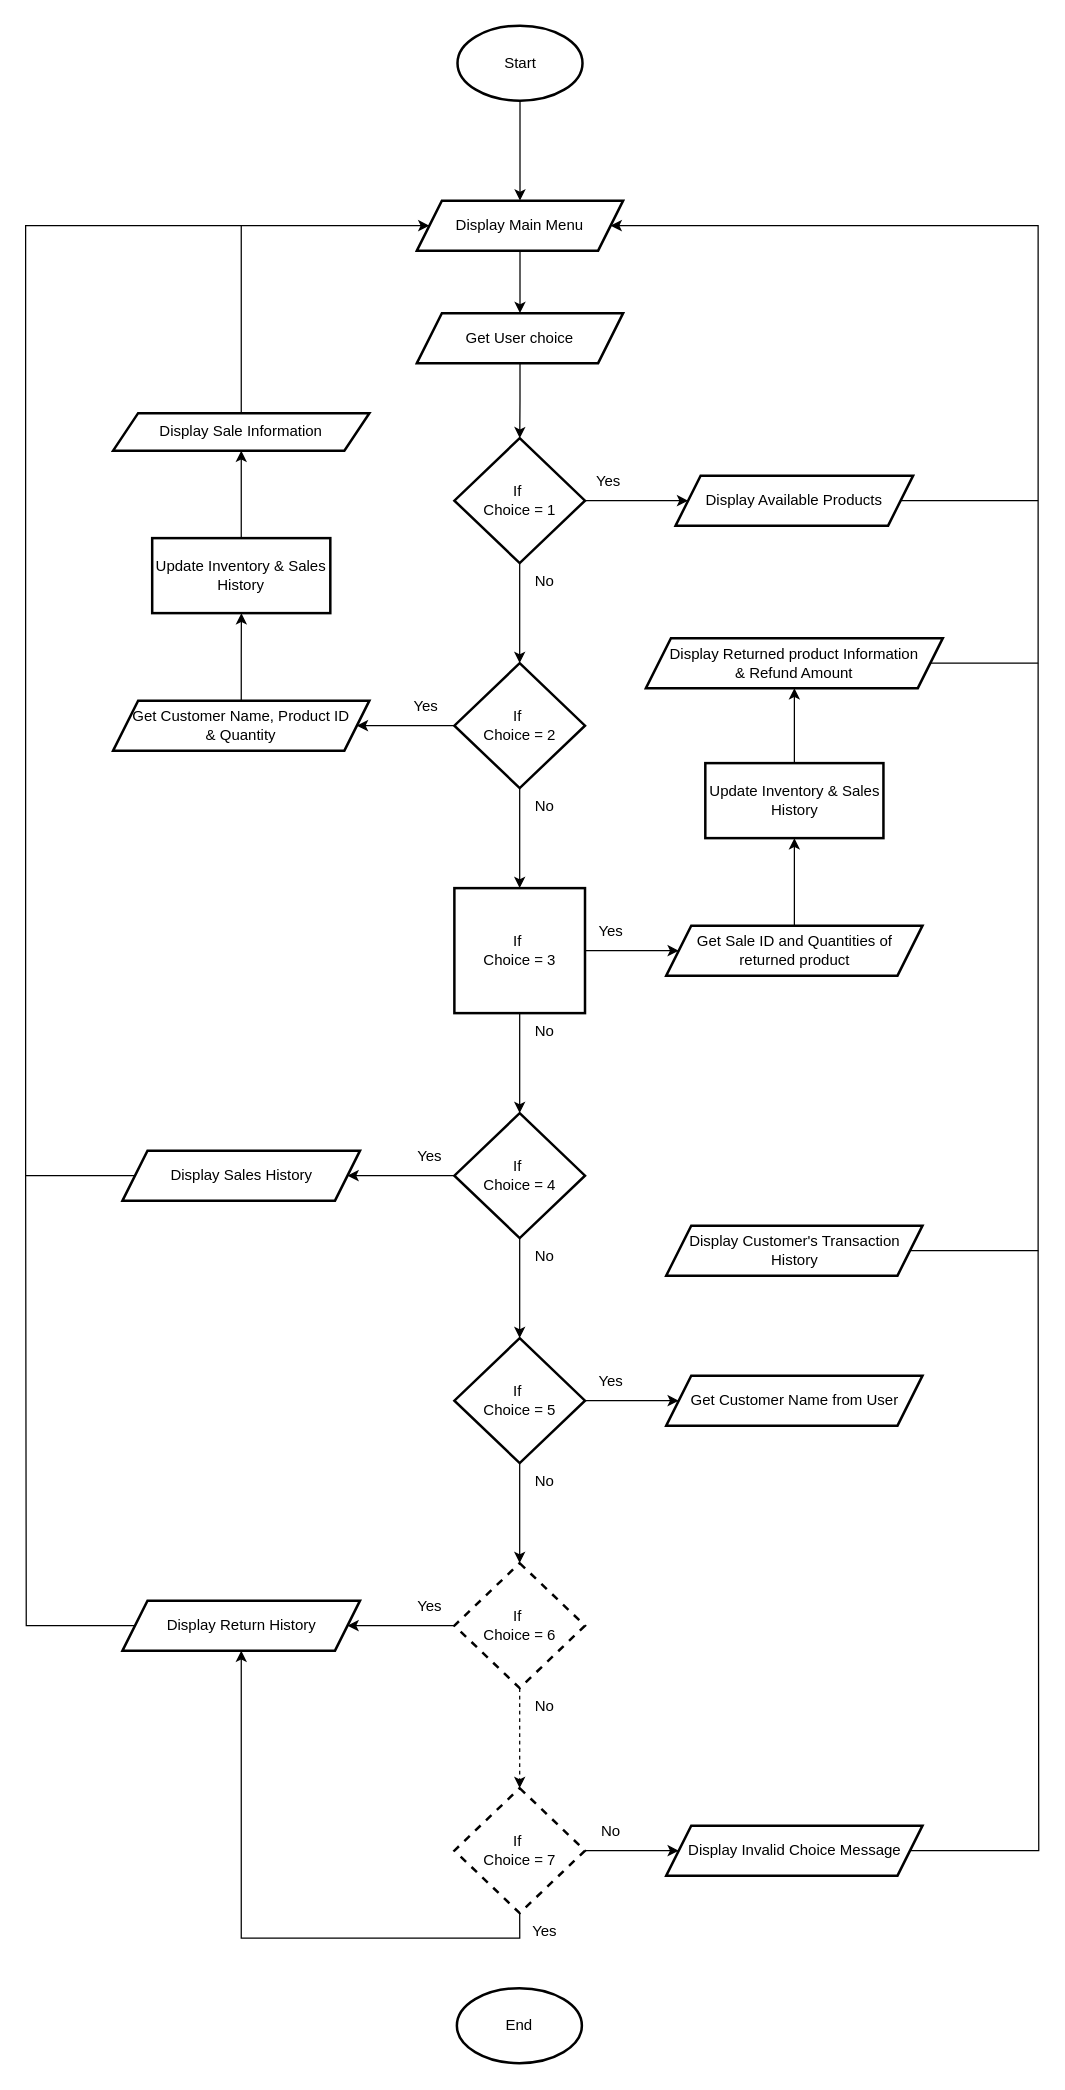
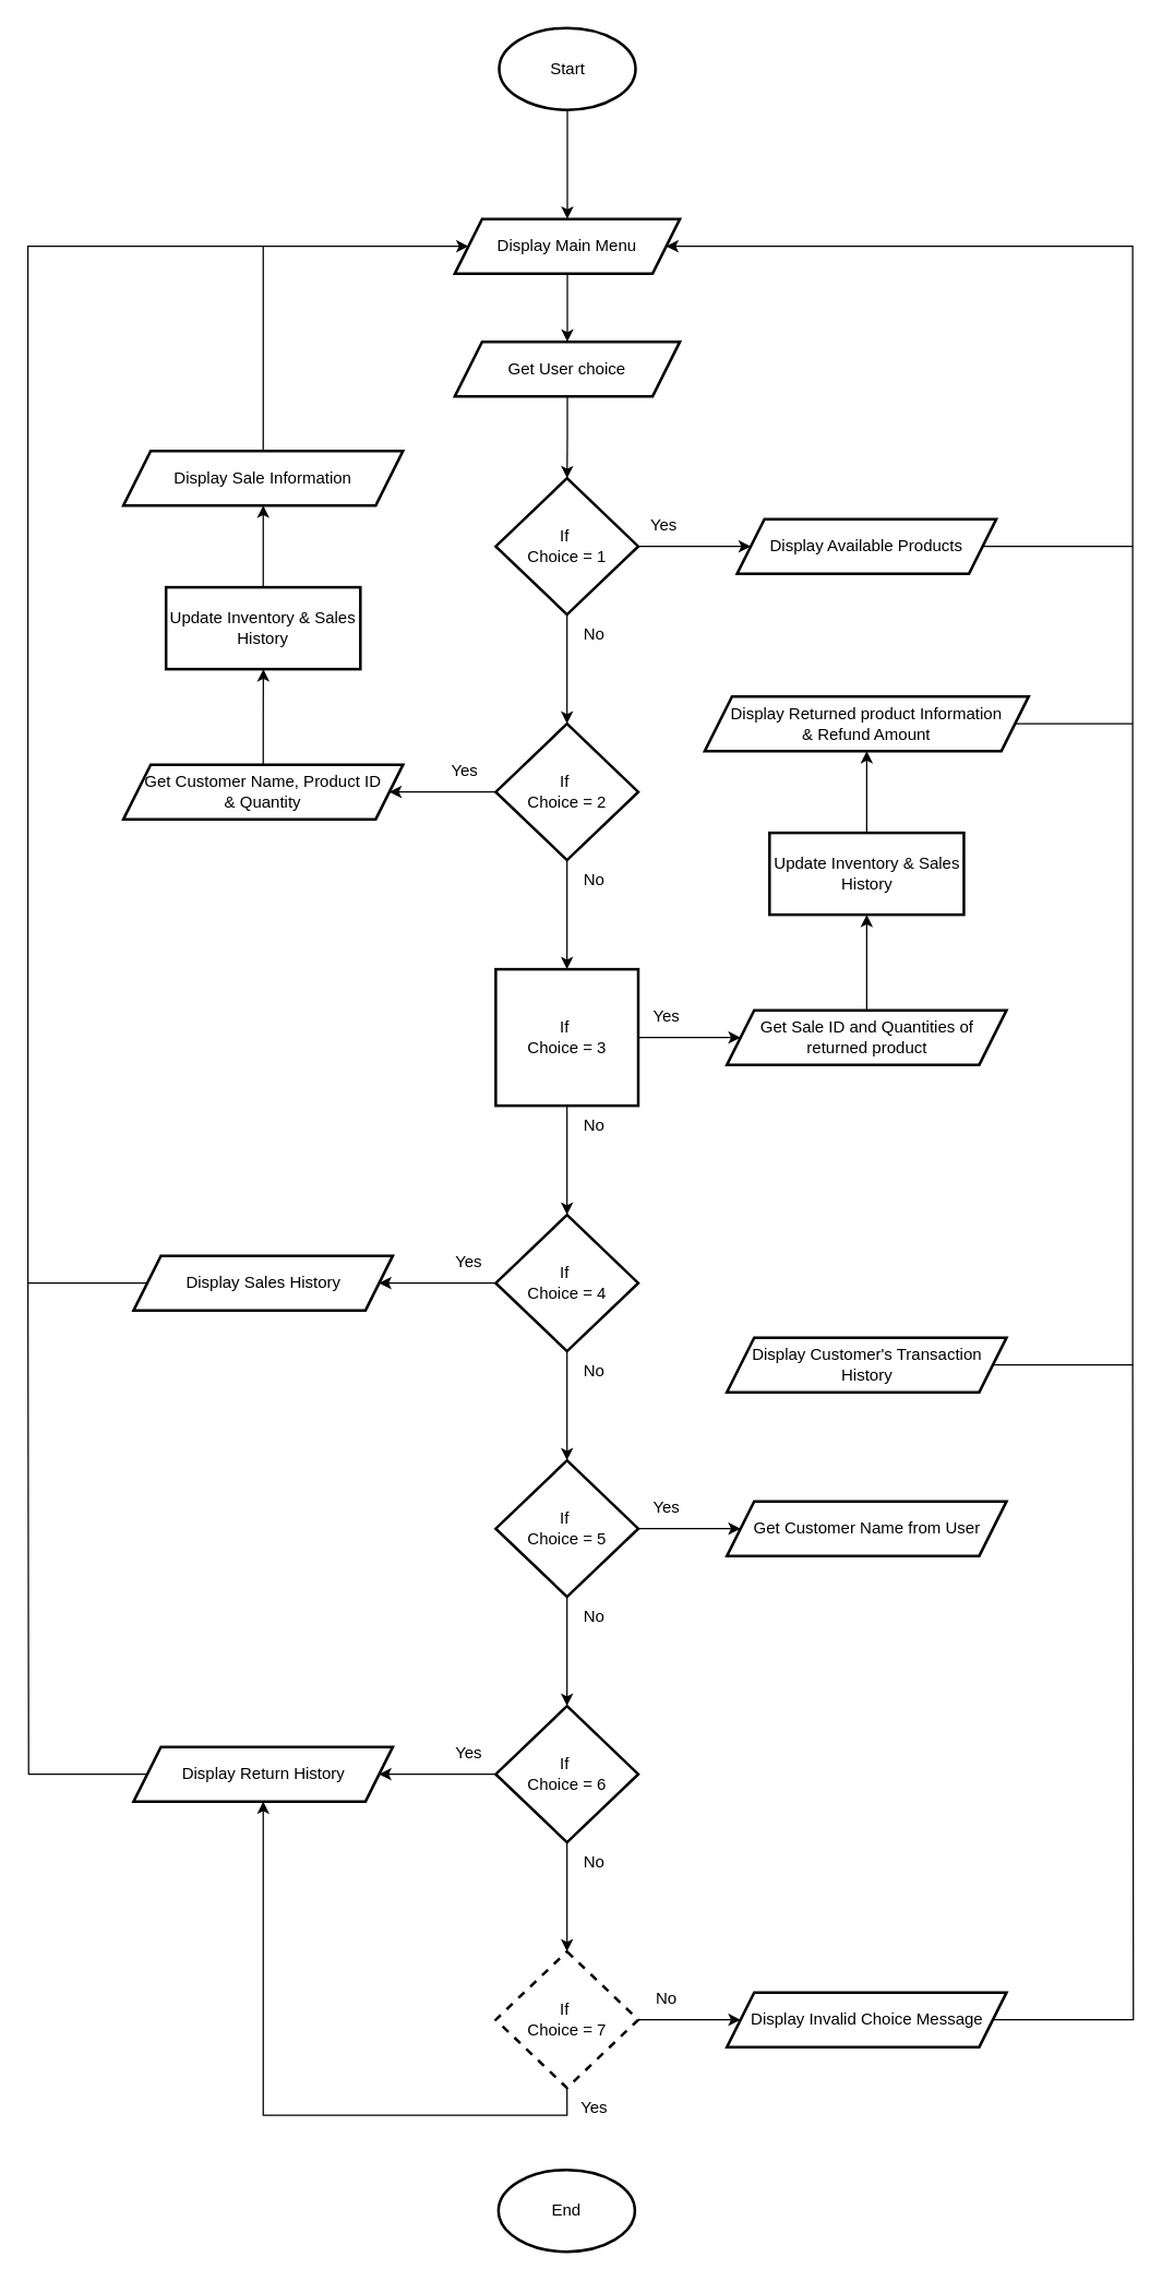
  <mxCell id="0" />
  <mxCell id="1" parent="0" />
  <mxCell id="2" value="" style="edgeStyle=orthogonalEdgeStyle;rounded=0;orthogonalLoop=1;jettySize=auto;html=1;" edge="1" parent="1" source="3" target="5"><mxGeometry relative="1" as="geometry" /></mxCell>
  <mxCell id="3" value="Display Main Menu" style="shape=parallelogram;perimeter=parallelogramPerimeter;whiteSpace=wrap;html=1;fixedSize=1;strokeWidth=2;" vertex="1" parent="1"><mxGeometry x="333" y="160" width="165" height="40" as="geometry" /></mxCell>
  <mxCell id="4" value="" style="edgeStyle=orthogonalEdgeStyle;rounded=0;orthogonalLoop=1;jettySize=auto;html=1;" edge="1" parent="1" source="5" target="8"><mxGeometry relative="1" as="geometry" /></mxCell>
  <mxCell id="5" value="Get User choice" style="shape=parallelogram;perimeter=parallelogramPerimeter;whiteSpace=wrap;html=1;fixedSize=1;strokeWidth=2;" vertex="1" parent="1"><mxGeometry x="333" y="250" width="165" height="40" as="geometry" /></mxCell>
  <mxCell id="6" style="edgeStyle=orthogonalEdgeStyle;rounded=0;orthogonalLoop=1;jettySize=auto;html=1;exitX=1;exitY=0.5;exitDx=0;exitDy=0;entryX=0;entryY=0.5;entryDx=0;entryDy=0;" edge="1" parent="1" source="8" target="10"><mxGeometry relative="1" as="geometry" /></mxCell>
  <mxCell id="7" value="" style="edgeStyle=orthogonalEdgeStyle;rounded=0;orthogonalLoop=1;jettySize=auto;html=1;" edge="1" parent="1" source="8" target="13"><mxGeometry relative="1" as="geometry" /></mxCell>
  <mxCell id="8" value="If&amp;nbsp;&lt;br&gt;Choice = 1" style="rhombus;whiteSpace=wrap;html=1;strokeWidth=2;" vertex="1" parent="1"><mxGeometry x="363" y="350" width="104.5" height="100" as="geometry" /></mxCell>
  <mxCell id="9" style="edgeStyle=orthogonalEdgeStyle;rounded=0;orthogonalLoop=1;jettySize=auto;html=1;exitX=1;exitY=0.5;exitDx=0;exitDy=0;endArrow=none;endFill=0;" edge="1" parent="1" source="10"><mxGeometry relative="1" as="geometry"><mxPoint x="830" y="400" as="targetPoint" /></mxGeometry></mxCell>
  <mxCell id="10" value="Display Available Products" style="shape=parallelogram;perimeter=parallelogramPerimeter;whiteSpace=wrap;html=1;fixedSize=1;strokeWidth=2;" vertex="1" parent="1"><mxGeometry x="540" y="380" width="190" height="40" as="geometry" /></mxCell>
  <mxCell id="11" style="edgeStyle=orthogonalEdgeStyle;rounded=0;orthogonalLoop=1;jettySize=auto;html=1;exitX=0;exitY=0.5;exitDx=0;exitDy=0;entryX=1;entryY=0.5;entryDx=0;entryDy=0;" edge="1" parent="1" source="13" target="15"><mxGeometry relative="1" as="geometry" /></mxCell>
  <mxCell id="12" value="" style="edgeStyle=orthogonalEdgeStyle;rounded=0;orthogonalLoop=1;jettySize=auto;html=1;" edge="1" parent="1" source="13" target="22"><mxGeometry relative="1" as="geometry" /></mxCell>
  <mxCell id="13" value="If&amp;nbsp;&lt;br&gt;Choice = 2" style="rhombus;whiteSpace=wrap;html=1;strokeWidth=2;" vertex="1" parent="1"><mxGeometry x="363" y="530" width="104.5" height="100" as="geometry" /></mxCell>
  <mxCell id="14" value="" style="edgeStyle=orthogonalEdgeStyle;rounded=0;orthogonalLoop=1;jettySize=auto;html=1;" edge="1" parent="1" source="15" target="17"><mxGeometry relative="1" as="geometry" /></mxCell>
  <mxCell id="15" value="Get Customer Name, Product ID&lt;br&gt;&amp;amp; Quantity" style="shape=parallelogram;perimeter=parallelogramPerimeter;whiteSpace=wrap;html=1;fixedSize=1;strokeWidth=2;" vertex="1" parent="1"><mxGeometry x="90" y="560" width="205" height="40" as="geometry" /></mxCell>
  <mxCell id="16" style="edgeStyle=orthogonalEdgeStyle;rounded=0;orthogonalLoop=1;jettySize=auto;html=1;exitX=0.5;exitY=0;exitDx=0;exitDy=0;entryX=0.5;entryY=1;entryDx=0;entryDy=0;" edge="1" parent="1" source="17" target="19"><mxGeometry relative="1" as="geometry" /></mxCell>
  <mxCell id="17" value="Update Inventory &amp;amp; Sales History" style="whiteSpace=wrap;html=1;strokeWidth=2;" vertex="1" parent="1"><mxGeometry x="121.25" y="430" width="142.5" height="60" as="geometry" /></mxCell>
  <mxCell id="18" style="edgeStyle=orthogonalEdgeStyle;rounded=0;orthogonalLoop=1;jettySize=auto;html=1;exitX=0.5;exitY=0;exitDx=0;exitDy=0;endArrow=none;endFill=0;" edge="1" parent="1" source="19"><mxGeometry relative="1" as="geometry"><mxPoint x="192.5" y="180" as="targetPoint" /></mxGeometry></mxCell>
- <mxCell id="19" value="Display Sale Information" style="shape=parallelogram;perimeter=parallelogramPerimeter;whiteSpace=wrap;html=1;fixedSize=1;strokeWidth=2;" vertex="1" parent="1"><mxGeometry x="90" y="330" width="205" height="30" as="geometry" /></mxCell>
+ <mxCell id="19" value="Display Sale Information" style="shape=parallelogram;perimeter=parallelogramPerimeter;whiteSpace=wrap;html=1;fixedSize=1;strokeWidth=2;" vertex="1" parent="1"><mxGeometry x="90" y="330" width="205" height="40" as="geometry" /></mxCell>
  <mxCell id="20" style="edgeStyle=orthogonalEdgeStyle;rounded=0;orthogonalLoop=1;jettySize=auto;html=1;exitX=1;exitY=0.5;exitDx=0;exitDy=0;entryX=0;entryY=0.5;entryDx=0;entryDy=0;" edge="1" parent="1" source="22" target="24"><mxGeometry relative="1" as="geometry" /></mxCell>
  <mxCell id="21" value="" style="edgeStyle=orthogonalEdgeStyle;rounded=0;orthogonalLoop=1;jettySize=auto;html=1;" edge="1" parent="1" source="22" target="31"><mxGeometry relative="1" as="geometry" /></mxCell>
  <mxCell id="22" value="If&amp;nbsp;&lt;br&gt;Choice = 3" style="whiteSpace=wrap;html=1;strokeWidth=2;rounded=0;" vertex="1" parent="1"><mxGeometry x="363" y="710" width="104.5" height="100" as="geometry" /></mxCell>
  <mxCell id="23" style="edgeStyle=orthogonalEdgeStyle;rounded=0;orthogonalLoop=1;jettySize=auto;html=1;exitX=0.5;exitY=0;exitDx=0;exitDy=0;entryX=0.5;entryY=1;entryDx=0;entryDy=0;" edge="1" parent="1" source="24" target="26"><mxGeometry relative="1" as="geometry" /></mxCell>
  <mxCell id="24" value="Get Sale ID and Quantities of returned product" style="shape=parallelogram;perimeter=parallelogramPerimeter;whiteSpace=wrap;html=1;fixedSize=1;strokeWidth=2;" vertex="1" parent="1"><mxGeometry x="532.5" y="740" width="205" height="40" as="geometry" /></mxCell>
  <mxCell id="25" style="edgeStyle=orthogonalEdgeStyle;rounded=0;orthogonalLoop=1;jettySize=auto;html=1;exitX=0.5;exitY=0;exitDx=0;exitDy=0;entryX=0.5;entryY=1;entryDx=0;entryDy=0;" edge="1" parent="1" source="26" target="28"><mxGeometry relative="1" as="geometry" /></mxCell>
  <mxCell id="26" value="Update Inventory &amp;amp; Sales History" style="whiteSpace=wrap;html=1;strokeWidth=2;" vertex="1" parent="1"><mxGeometry x="563.75" y="610" width="142.5" height="60" as="geometry" /></mxCell>
  <mxCell id="27" style="edgeStyle=orthogonalEdgeStyle;rounded=0;orthogonalLoop=1;jettySize=auto;html=1;exitX=1;exitY=0.5;exitDx=0;exitDy=0;entryX=1;entryY=0.5;entryDx=0;entryDy=0;" edge="1" parent="1" source="28" target="3"><mxGeometry relative="1" as="geometry"><Array as="points"><mxPoint x="830" y="530" /><mxPoint x="830" y="180" /></Array></mxGeometry></mxCell>
  <mxCell id="28" value="Display Returned product Information&lt;br&gt;&amp;amp; Refund Amount" style="shape=parallelogram;perimeter=parallelogramPerimeter;whiteSpace=wrap;html=1;fixedSize=1;strokeWidth=2;" vertex="1" parent="1"><mxGeometry x="516.25" y="510" width="237.5" height="40" as="geometry" /></mxCell>
  <mxCell id="29" style="edgeStyle=orthogonalEdgeStyle;rounded=0;orthogonalLoop=1;jettySize=auto;html=1;exitX=0;exitY=0.5;exitDx=0;exitDy=0;entryX=1;entryY=0.5;entryDx=0;entryDy=0;" edge="1" parent="1" source="31" target="33"><mxGeometry relative="1" as="geometry" /></mxCell>
  <mxCell id="30" value="" style="edgeStyle=orthogonalEdgeStyle;rounded=0;orthogonalLoop=1;jettySize=auto;html=1;" edge="1" parent="1" source="31" target="36"><mxGeometry relative="1" as="geometry" /></mxCell>
  <mxCell id="31" value="If&amp;nbsp;&lt;br&gt;Choice = 4" style="rhombus;whiteSpace=wrap;html=1;strokeWidth=2;" vertex="1" parent="1"><mxGeometry x="363" y="890" width="104.5" height="100" as="geometry" /></mxCell>
  <mxCell id="32" style="edgeStyle=orthogonalEdgeStyle;rounded=0;orthogonalLoop=1;jettySize=auto;html=1;exitX=0;exitY=0.5;exitDx=0;exitDy=0;entryX=0;entryY=0.5;entryDx=0;entryDy=0;" edge="1" parent="1" source="33" target="3"><mxGeometry relative="1" as="geometry"><Array as="points"><mxPoint x="20" y="940" /><mxPoint x="20" y="180" /></Array></mxGeometry></mxCell>
  <mxCell id="33" value="Display Sales History" style="shape=parallelogram;perimeter=parallelogramPerimeter;whiteSpace=wrap;html=1;fixedSize=1;strokeWidth=2;" vertex="1" parent="1"><mxGeometry x="97.5" y="920" width="190" height="40" as="geometry" /></mxCell>
  <mxCell id="34" style="edgeStyle=orthogonalEdgeStyle;rounded=0;orthogonalLoop=1;jettySize=auto;html=1;exitX=1;exitY=0.5;exitDx=0;exitDy=0;" edge="1" parent="1" source="36" target="37"><mxGeometry relative="1" as="geometry" /></mxCell>
  <mxCell id="35" value="" style="edgeStyle=orthogonalEdgeStyle;rounded=0;orthogonalLoop=1;jettySize=auto;html=1;" edge="1" parent="1" source="36" target="42"><mxGeometry relative="1" as="geometry" /></mxCell>
  <mxCell id="36" value="If&amp;nbsp;&lt;br&gt;Choice = 5" style="rhombus;whiteSpace=wrap;html=1;strokeWidth=2;" vertex="1" parent="1"><mxGeometry x="363" y="1070" width="104.5" height="100" as="geometry" /></mxCell>
  <mxCell id="37" value="Get Customer Name from User" style="shape=parallelogram;perimeter=parallelogramPerimeter;whiteSpace=wrap;html=1;fixedSize=1;strokeWidth=2;" vertex="1" parent="1"><mxGeometry x="532.5" y="1100" width="205" height="40" as="geometry" /></mxCell>
  <mxCell id="38" style="edgeStyle=orthogonalEdgeStyle;rounded=0;orthogonalLoop=1;jettySize=auto;html=1;exitX=1;exitY=0.5;exitDx=0;exitDy=0;endArrow=none;endFill=0;" edge="1" parent="1" source="39"><mxGeometry relative="1" as="geometry"><mxPoint x="830" y="530" as="targetPoint" /><Array as="points"><mxPoint x="830" y="1000" /></Array></mxGeometry></mxCell>
  <mxCell id="39" value="Display Customer's Transaction History" style="shape=parallelogram;perimeter=parallelogramPerimeter;whiteSpace=wrap;html=1;fixedSize=1;strokeWidth=2;" vertex="1" parent="1"><mxGeometry x="532.5" y="980" width="205" height="40" as="geometry" /></mxCell>
  <mxCell id="40" style="edgeStyle=orthogonalEdgeStyle;rounded=0;orthogonalLoop=1;jettySize=auto;html=1;exitX=0;exitY=0.5;exitDx=0;exitDy=0;entryX=1;entryY=0.5;entryDx=0;entryDy=0;" edge="1" parent="1" source="42" target="44"><mxGeometry relative="1" as="geometry" /></mxCell>
- <mxCell id="41" value="" style="edgeStyle=orthogonalEdgeStyle;rounded=0;orthogonalLoop=1;jettySize=auto;html=1;dashed=1;" edge="1" parent="1" source="42" target="46"><mxGeometry relative="1" as="geometry" /></mxCell>
- <mxCell id="42" value="If&amp;nbsp;&lt;br&gt;Choice = 6" style="rhombus;whiteSpace=wrap;html=1;strokeWidth=2;dashed=1;" vertex="1" parent="1"><mxGeometry x="363" y="1250" width="104.5" height="100" as="geometry" /></mxCell>
+ <mxCell id="41" value="" style="edgeStyle=orthogonalEdgeStyle;rounded=0;orthogonalLoop=1;jettySize=auto;html=1;" edge="1" parent="1" source="42" target="46"><mxGeometry relative="1" as="geometry" /></mxCell>
+ <mxCell id="42" value="If&amp;nbsp;&lt;br&gt;Choice = 6" style="rhombus;whiteSpace=wrap;html=1;strokeWidth=2;" vertex="1" parent="1"><mxGeometry x="363" y="1250" width="104.5" height="100" as="geometry" /></mxCell>
  <mxCell id="43" style="edgeStyle=orthogonalEdgeStyle;rounded=0;orthogonalLoop=1;jettySize=auto;html=1;exitX=0;exitY=0.5;exitDx=0;exitDy=0;endArrow=none;endFill=0;" edge="1" parent="1" source="44"><mxGeometry relative="1" as="geometry"><mxPoint x="20" y="940" as="targetPoint" /></mxGeometry></mxCell>
  <mxCell id="44" value="Display Return History" style="shape=parallelogram;perimeter=parallelogramPerimeter;whiteSpace=wrap;html=1;fixedSize=1;strokeWidth=2;" vertex="1" parent="1"><mxGeometry x="97.5" y="1280" width="190" height="40" as="geometry" /></mxCell>
  <mxCell id="45" style="edgeStyle=orthogonalEdgeStyle;rounded=0;orthogonalLoop=1;jettySize=auto;html=1;exitX=1;exitY=0.5;exitDx=0;exitDy=0;" edge="1" parent="1" source="46" target="48"><mxGeometry relative="1" as="geometry" /></mxCell>
  <mxCell id="46" value="If&amp;nbsp;&lt;br&gt;Choice = 7" style="rhombus;whiteSpace=wrap;html=1;strokeWidth=2;dashed=1;" vertex="1" parent="1"><mxGeometry x="363" y="1430" width="104.5" height="100" as="geometry" /></mxCell>
  <mxCell id="47" style="edgeStyle=orthogonalEdgeStyle;rounded=0;orthogonalLoop=1;jettySize=auto;html=1;exitX=1;exitY=0.5;exitDx=0;exitDy=0;endArrow=none;endFill=0;" edge="1" parent="1" source="48"><mxGeometry relative="1" as="geometry"><mxPoint x="830" y="1000" as="targetPoint" /></mxGeometry></mxCell>
  <mxCell id="48" value="Display Invalid Choice Message" style="shape=parallelogram;perimeter=parallelogramPerimeter;whiteSpace=wrap;html=1;fixedSize=1;strokeWidth=2;" vertex="1" parent="1"><mxGeometry x="532.5" y="1460" width="205" height="40" as="geometry" /></mxCell>
  <mxCell id="49" style="edgeStyle=orthogonalEdgeStyle;rounded=0;orthogonalLoop=1;jettySize=auto;html=1;exitX=0.5;exitY=1;exitDx=0;exitDy=0;exitPerimeter=0;entryX=0.5;entryY=0;entryDx=0;entryDy=0;" edge="1" parent="1" source="50" target="3"><mxGeometry relative="1" as="geometry" /></mxCell>
  <mxCell id="50" value="Start" style="strokeWidth=2;html=1;shape=mxgraph.flowchart.start_1;whiteSpace=wrap;" vertex="1" parent="1"><mxGeometry x="365.5" y="20" width="100" height="60" as="geometry" /></mxCell>
  <mxCell id="51" value="End" style="strokeWidth=2;html=1;shape=mxgraph.flowchart.start_1;whiteSpace=wrap;" vertex="1" parent="1"><mxGeometry x="365" y="1590" width="100" height="60" as="geometry" /></mxCell>
  <mxCell id="52" style="edgeStyle=orthogonalEdgeStyle;rounded=0;orthogonalLoop=1;jettySize=auto;html=1;exitX=0.5;exitY=1;exitDx=0;exitDy=0;" edge="1" parent="1" source="46" target="44"><mxGeometry relative="1" as="geometry" /></mxCell>
  <mxCell id="53" value="Yes" style="text;html=1;align=center;verticalAlign=middle;resizable=0;points=[];autosize=1;strokeColor=none;fillColor=none;" vertex="1" parent="1"><mxGeometry x="465.5" y="370" width="40" height="30" as="geometry" /></mxCell>
  <mxCell id="54" value="Yes" style="text;html=1;align=center;verticalAlign=middle;resizable=0;points=[];autosize=1;strokeColor=none;fillColor=none;" vertex="1" parent="1"><mxGeometry x="320" y="550" width="40" height="30" as="geometry" /></mxCell>
  <mxCell id="55" value="Yes" style="text;html=1;align=center;verticalAlign=middle;resizable=0;points=[];autosize=1;strokeColor=none;fillColor=none;" vertex="1" parent="1"><mxGeometry x="467.5" y="730" width="40" height="30" as="geometry" /></mxCell>
  <mxCell id="56" value="Yes" style="text;html=1;align=center;verticalAlign=middle;resizable=0;points=[];autosize=1;strokeColor=none;fillColor=none;" vertex="1" parent="1"><mxGeometry x="323" y="910" width="40" height="30" as="geometry" /></mxCell>
  <mxCell id="57" value="Yes" style="text;html=1;align=center;verticalAlign=middle;resizable=0;points=[];autosize=1;strokeColor=none;fillColor=none;" vertex="1" parent="1"><mxGeometry x="467.5" y="1090" width="40" height="30" as="geometry" /></mxCell>
  <mxCell id="58" value="Yes" style="text;html=1;align=center;verticalAlign=middle;resizable=0;points=[];autosize=1;strokeColor=none;fillColor=none;" vertex="1" parent="1"><mxGeometry x="323" y="1270" width="40" height="30" as="geometry" /></mxCell>
  <mxCell id="59" value="Yes" style="text;html=1;align=center;verticalAlign=middle;resizable=0;points=[];autosize=1;strokeColor=none;fillColor=none;" vertex="1" parent="1"><mxGeometry x="415" y="1530" width="40" height="30" as="geometry" /></mxCell>
  <mxCell id="60" value="No" style="text;html=1;align=center;verticalAlign=middle;resizable=0;points=[];autosize=1;strokeColor=none;fillColor=none;" vertex="1" parent="1"><mxGeometry x="467.5" y="1450" width="40" height="30" as="geometry" /></mxCell>
  <mxCell id="61" value="No" style="text;html=1;align=center;verticalAlign=middle;resizable=0;points=[];autosize=1;strokeColor=none;fillColor=none;" vertex="1" parent="1"><mxGeometry x="415" y="1170" width="40" height="30" as="geometry" /></mxCell>
  <mxCell id="62" value="No" style="text;html=1;align=center;verticalAlign=middle;resizable=0;points=[];autosize=1;strokeColor=none;fillColor=none;" vertex="1" parent="1"><mxGeometry x="415" y="1350" width="40" height="30" as="geometry" /></mxCell>
  <mxCell id="63" value="No" style="text;html=1;align=center;verticalAlign=middle;resizable=0;points=[];autosize=1;strokeColor=none;fillColor=none;" vertex="1" parent="1"><mxGeometry x="415" y="990" width="40" height="30" as="geometry" /></mxCell>
  <mxCell id="64" value="No" style="text;html=1;align=center;verticalAlign=middle;resizable=0;points=[];autosize=1;strokeColor=none;fillColor=none;" vertex="1" parent="1"><mxGeometry x="415" y="810" width="40" height="30" as="geometry" /></mxCell>
  <mxCell id="65" value="No" style="text;html=1;align=center;verticalAlign=middle;resizable=0;points=[];autosize=1;strokeColor=none;fillColor=none;" vertex="1" parent="1"><mxGeometry x="415" y="630" width="40" height="30" as="geometry" /></mxCell>
  <mxCell id="66" value="No" style="text;html=1;align=center;verticalAlign=middle;resizable=0;points=[];autosize=1;strokeColor=none;fillColor=none;" vertex="1" parent="1"><mxGeometry x="415" y="450" width="40" height="30" as="geometry" /></mxCell>
